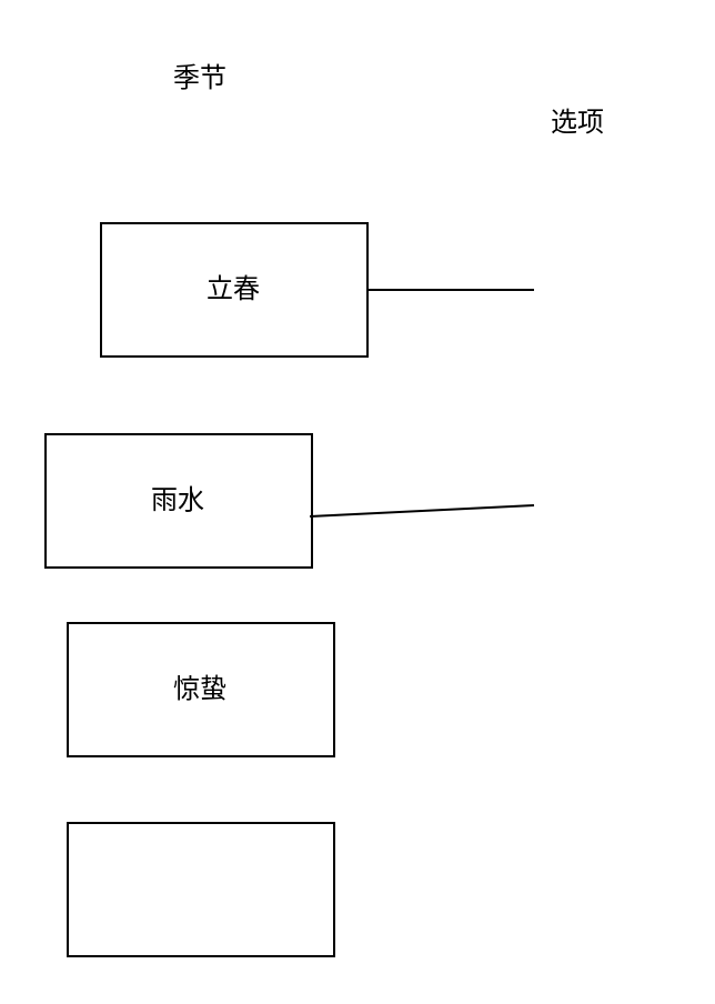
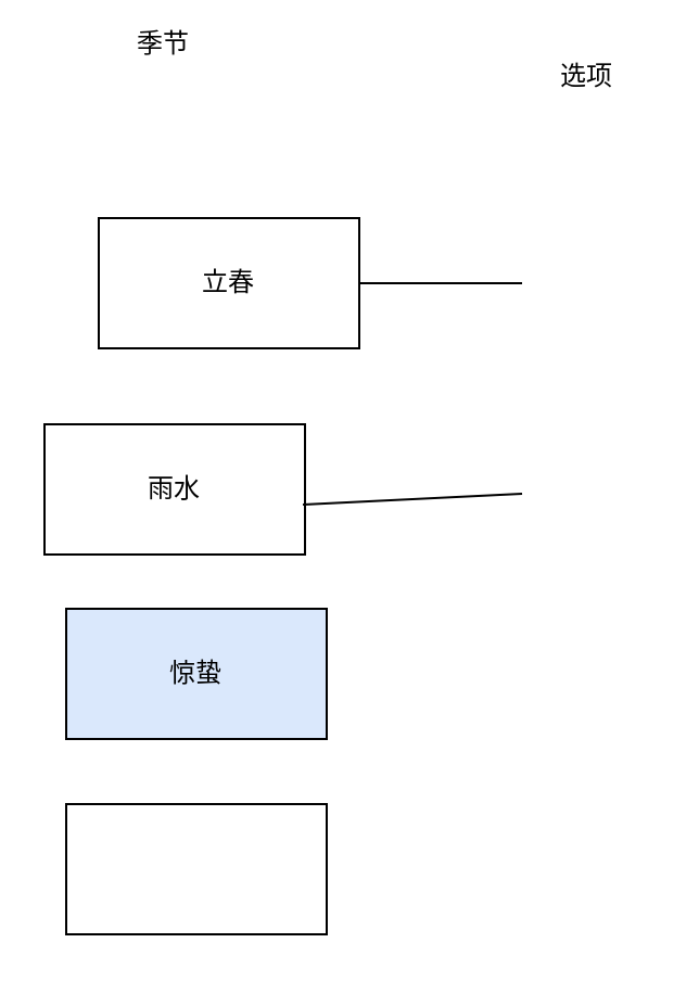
  <mxCell id="0" />
  <mxCell id="1" parent="0" />
  <mxCell id="2" value="立春" style="rounded=0;whiteSpace=wrap;html=1;" vertex="1" parent="1"><mxGeometry x="45" y="100" width="120" height="60" as="geometry" /></mxCell>
  <mxCell id="3" value="" style="endArrow=none;html=1;rounded=0;exitX=1;exitY=0.5;exitDx=0;exitDy=0;" edge="1" parent="1" source="2"><mxGeometry width="50" height="50" relative="1" as="geometry"><mxPoint x="30" y="260" as="sourcePoint" /><mxPoint x="240" y="130" as="targetPoint" /></mxGeometry></mxCell>
- <mxCell id="4" value="季节" style="text;html=1;strokeColor=none;fillColor=none;align=center;verticalAlign=middle;whiteSpace=wrap;rounded=0;" vertex="1" parent="1"><mxGeometry x="30" y="20" width="120" height="30" as="geometry" /></mxCell>
+ <mxCell id="4" value="季节" style="text;html=1;strokeColor=none;fillColor=none;align=center;verticalAlign=middle;whiteSpace=wrap;rounded=0;" vertex="1" parent="1"><mxGeometry x="15" y="5" width="120" height="30" as="geometry" /></mxCell>
  <mxCell id="5" value="雨水" style="rounded=0;whiteSpace=wrap;html=1;" vertex="1" parent="1"><mxGeometry x="20" y="195" width="120" height="60" as="geometry" /></mxCell>
  <mxCell id="6" value="" style="endArrow=none;html=1;rounded=0;exitX=0.992;exitY=0.617;exitDx=0;exitDy=0;exitPerimeter=0;" edge="1" parent="1" source="5"><mxGeometry width="50" height="50" relative="1" as="geometry"><mxPoint x="30" y="260" as="sourcePoint" /><mxPoint x="240" y="227" as="targetPoint" /></mxGeometry></mxCell>
- <mxCell id="7" value="选项" style="text;html=1;strokeColor=none;fillColor=none;align=center;verticalAlign=middle;whiteSpace=wrap;rounded=0;" vertex="1" parent="1"><mxGeometry x="230" y="40" width="60" height="30" as="geometry" /></mxCell>
- <mxCell id="8" value="惊蛰" style="rounded=0;whiteSpace=wrap;html=1;" vertex="1" parent="1"><mxGeometry x="30" y="280" width="120" height="60" as="geometry" /></mxCell>
+ <mxCell id="7" value="选项" style="text;html=1;strokeColor=none;fillColor=none;align=center;verticalAlign=middle;whiteSpace=wrap;rounded=0;" vertex="1" parent="1"><mxGeometry x="240" y="20" width="60" height="30" as="geometry" /></mxCell>
+ <mxCell id="8" value="惊蛰" style="rounded=0;whiteSpace=wrap;html=1;fillColor=#dae8fc;" vertex="1" parent="1"><mxGeometry x="30" y="280" width="120" height="60" as="geometry" /></mxCell>
  <mxCell id="9" value="" style="rounded=0;whiteSpace=wrap;html=1;" vertex="1" parent="1"><mxGeometry x="30" y="370" width="120" height="60" as="geometry" /></mxCell>
